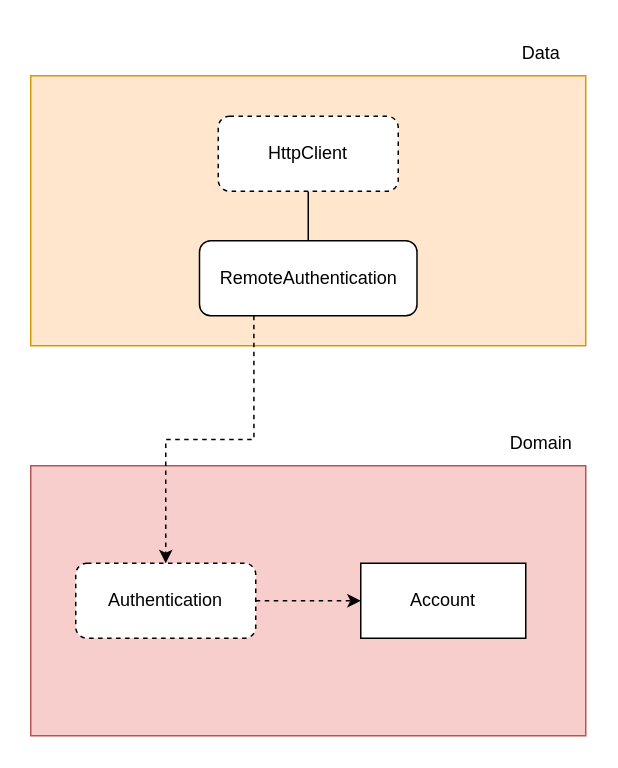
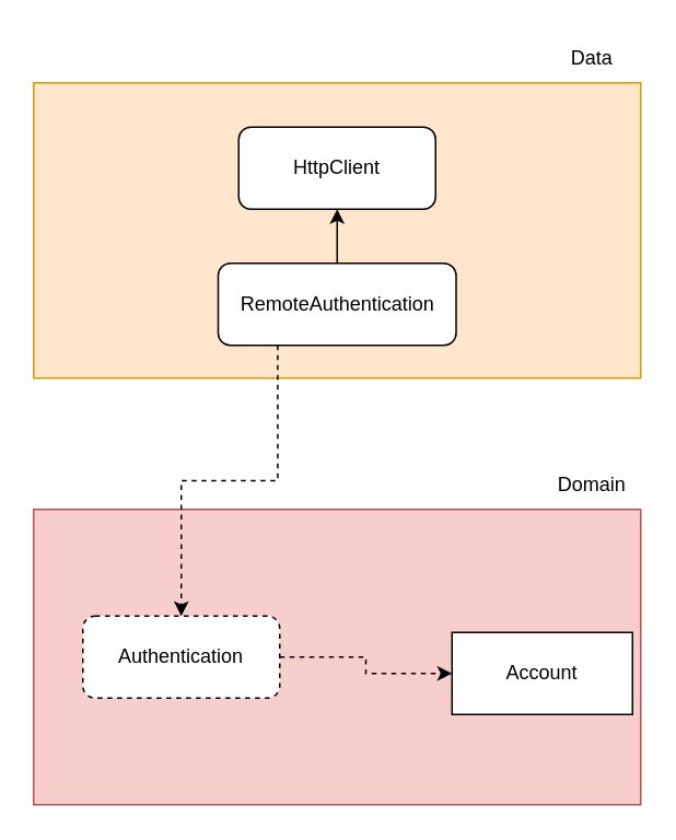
  <mxCell id="0" />
  <mxCell id="1" parent="0" />
  <mxCell id="2" value="" style="rounded=0;whiteSpace=wrap;html=1;fillColor=#f8cecc;strokeColor=#b85450;" parent="1" vertex="1"><mxGeometry x="20" y="310" width="370" height="180" as="geometry" /></mxCell>
- <mxCell id="3" value="Account" style="rounded=0;whiteSpace=wrap;html=1;" parent="1" vertex="1"><mxGeometry x="240" y="375" width="110" height="50" as="geometry" /></mxCell>
+ <mxCell id="3" value="Account" style="rounded=0;whiteSpace=wrap;html=1;" parent="1" vertex="1"><mxGeometry x="275" y="385" width="110" height="50" as="geometry" /></mxCell>
  <mxCell id="4" style="edgeStyle=orthogonalEdgeStyle;rounded=0;orthogonalLoop=1;jettySize=auto;html=1;entryX=0;entryY=0.5;entryDx=0;entryDy=0;dashed=1;" parent="1" source="5" target="3" edge="1"><mxGeometry relative="1" as="geometry" /></mxCell>
  <mxCell id="5" value="Authentication" style="rounded=1;whiteSpace=wrap;html=1;dashed=1;" parent="1" vertex="1"><mxGeometry x="50" y="375" width="120" height="50" as="geometry" /></mxCell>
  <mxCell id="6" value="" style="rounded=0;whiteSpace=wrap;html=1;fillColor=#ffe6cc;strokeColor=#d79b00;" parent="1" vertex="1"><mxGeometry x="20" y="50" width="370" height="180" as="geometry" /></mxCell>
  <mxCell id="7" style="edgeStyle=orthogonalEdgeStyle;rounded=0;orthogonalLoop=1;jettySize=auto;html=1;exitX=0.25;exitY=1;exitDx=0;exitDy=0;dashed=1;" parent="1" source="9" target="5" edge="1"><mxGeometry relative="1" as="geometry" /></mxCell>
- <mxCell id="8" style="edgeStyle=orthogonalEdgeStyle;rounded=0;orthogonalLoop=1;jettySize=auto;html=1;entryX=0.5;entryY=1;entryDx=0;entryDy=0;endArrow=none;" edge="1" parent="1" source="9" target="12"><mxGeometry relative="1" as="geometry" /></mxCell>
+ <mxCell id="8" style="edgeStyle=orthogonalEdgeStyle;rounded=0;orthogonalLoop=1;jettySize=auto;html=1;entryX=0.5;entryY=1;entryDx=0;entryDy=0;" edge="1" parent="1" source="9" target="12"><mxGeometry relative="1" as="geometry" /></mxCell>
  <mxCell id="9" value="RemoteAuthentication" style="rounded=1;whiteSpace=wrap;html=1;" parent="1" vertex="1"><mxGeometry x="132.5" y="160" width="145" height="50" as="geometry" /></mxCell>
  <mxCell id="10" value="Domain" style="text;html=1;align=center;verticalAlign=middle;resizable=0;points=[];autosize=1;strokeColor=none;fillColor=none;" parent="1" vertex="1"><mxGeometry x="330" y="280" width="60" height="30" as="geometry" /></mxCell>
  <mxCell id="11" value="Data" style="text;html=1;align=center;verticalAlign=middle;resizable=0;points=[];autosize=1;strokeColor=none;fillColor=none;" parent="1" vertex="1"><mxGeometry x="335" y="20" width="50" height="30" as="geometry" /></mxCell>
- <mxCell id="12" value="HttpClient" style="rounded=1;whiteSpace=wrap;html=1;dashed=1;" vertex="1" parent="1"><mxGeometry x="145" y="77" width="120" height="50" as="geometry" /></mxCell>
+ <mxCell id="12" value="HttpClient" style="rounded=1;whiteSpace=wrap;html=1;dashed=0;" vertex="1" parent="1"><mxGeometry x="145" y="77" width="120" height="50" as="geometry" /></mxCell>
